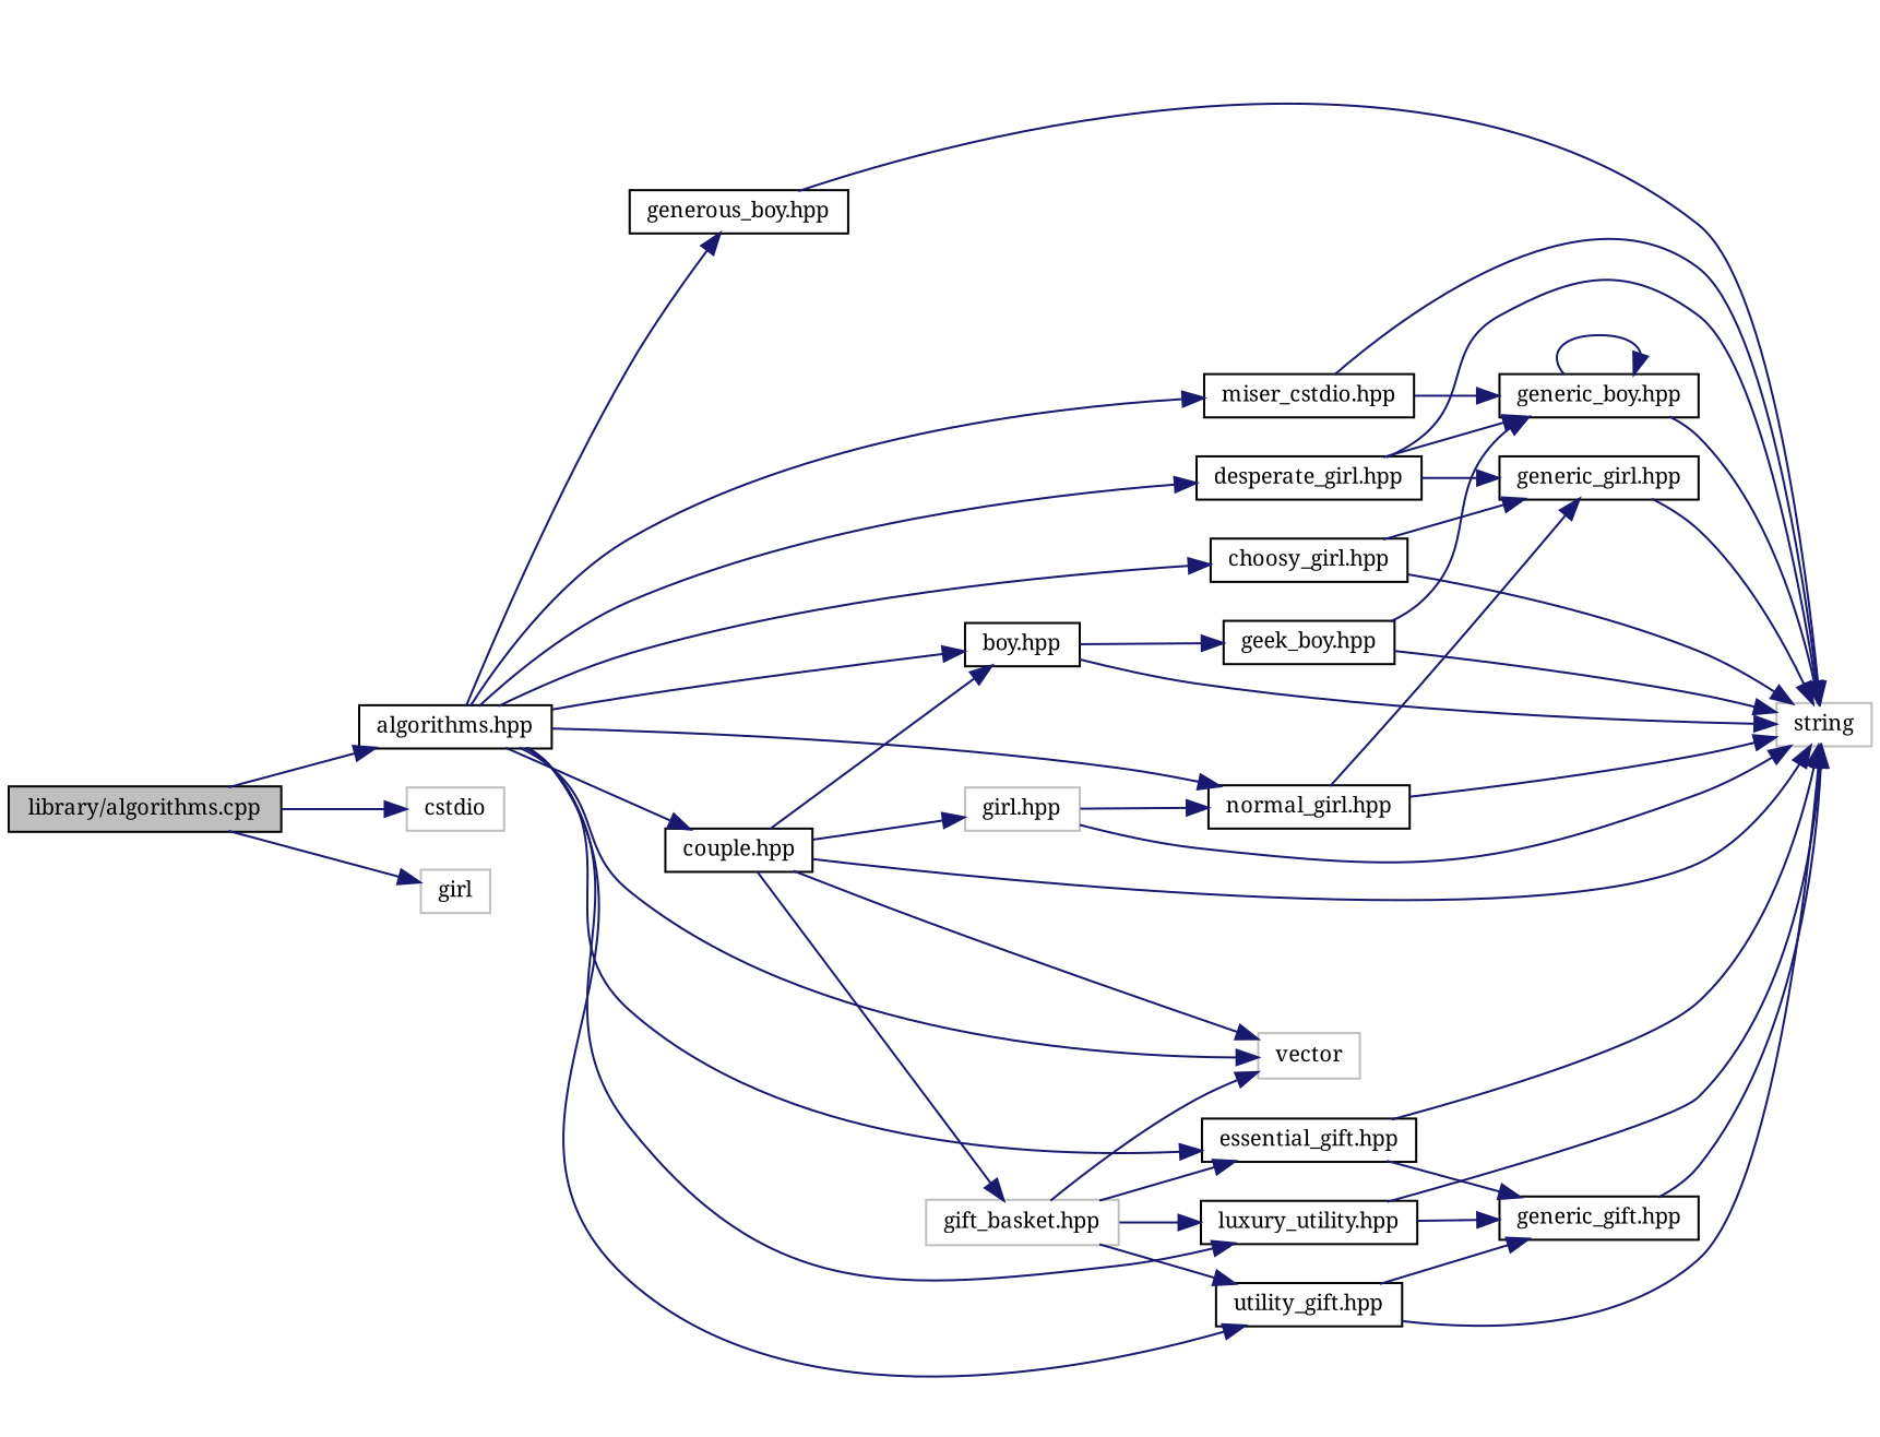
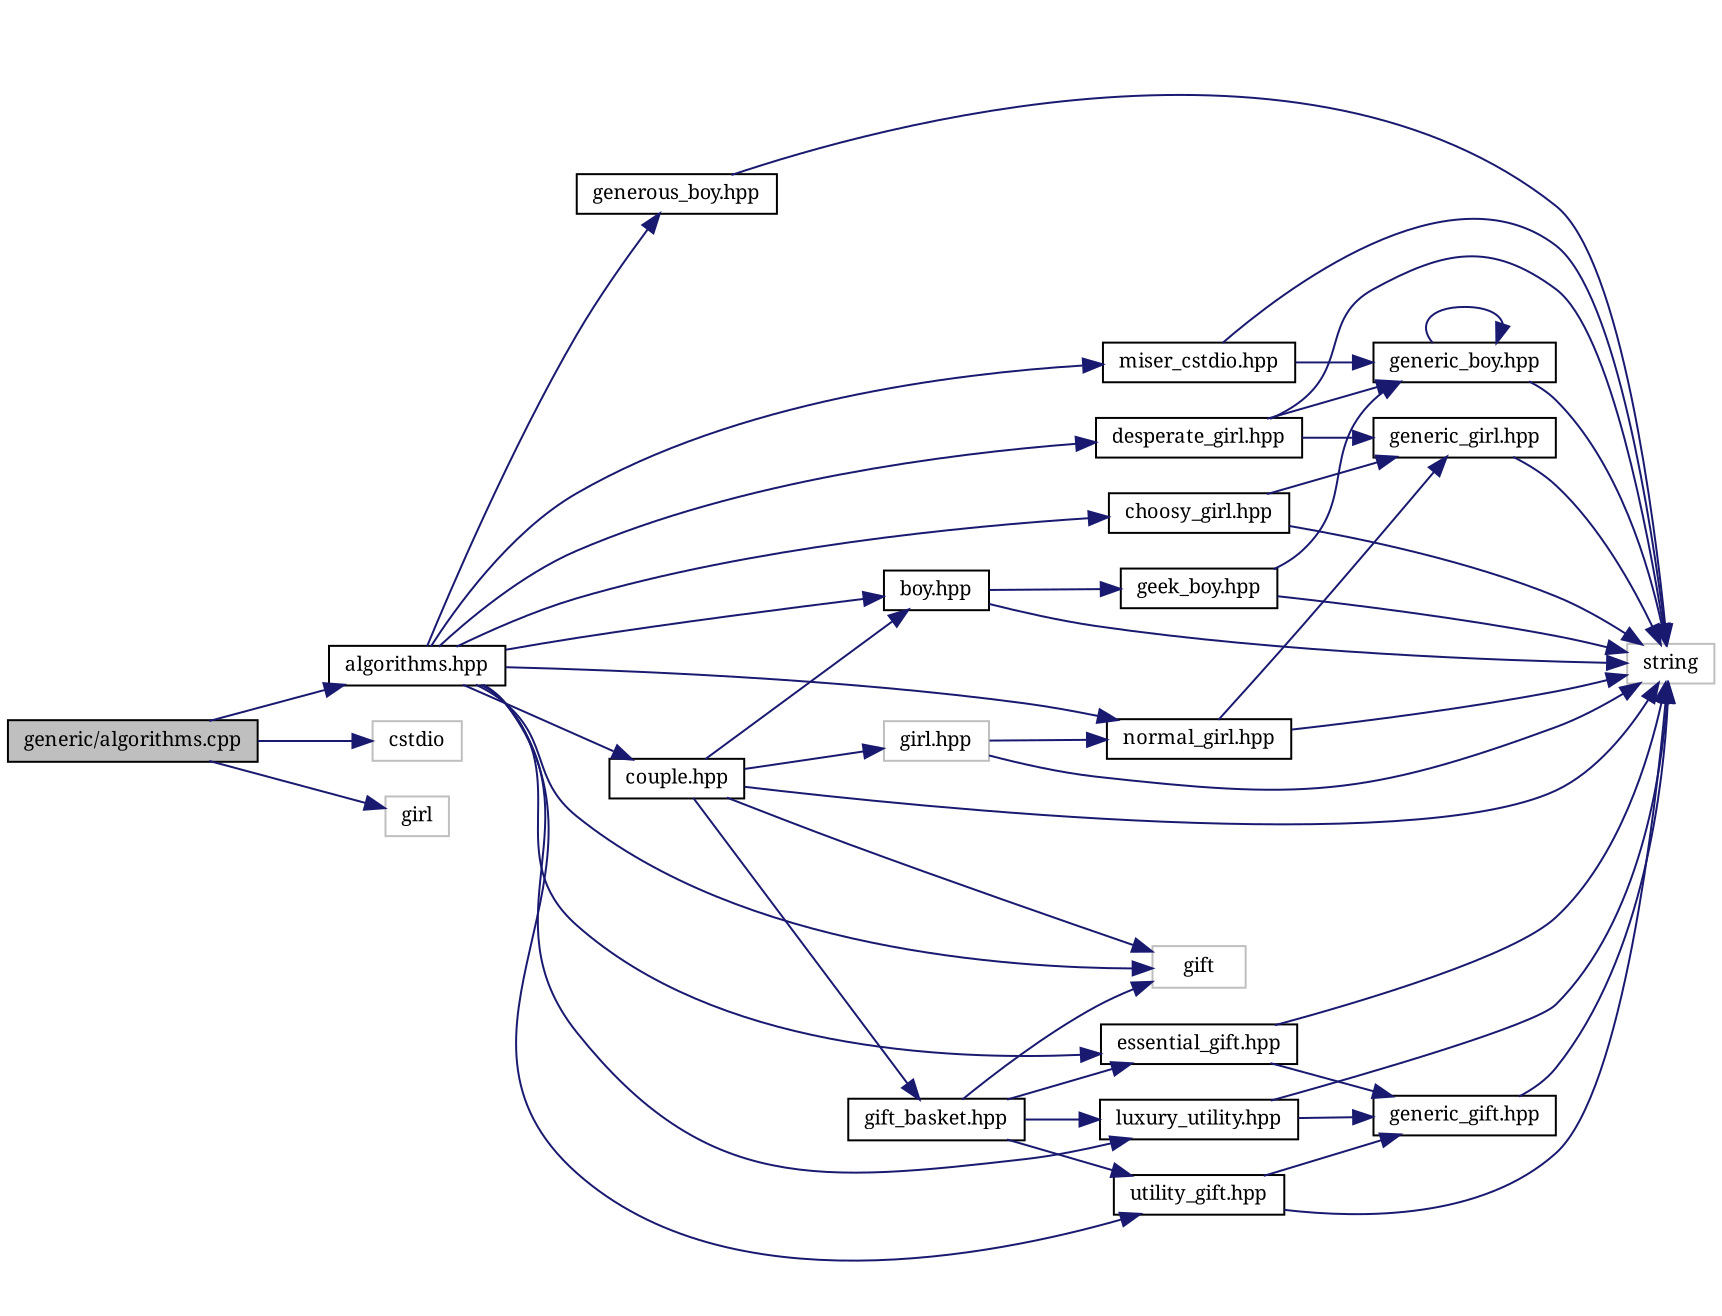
  digraph {
    fontname="Noto Serif"
    rankdir=LR
    node [color=black fillcolor=white fontname="Noto Serif" fontsize=10 shape=record style=filled]
    edge [color=midnightblue fontname="Noto Serif" fontsize=10 labelfontname=Helvetica labelfontsize=10 style=solid]
-   n1 [fillcolor=grey75 fontcolor=black height=0.2 label="library/algorithms.cpp" width=0.4]
+   n1 [fillcolor=grey75 fontcolor=black height=0.2 label="generic/algorithms.cpp" width=0.4]
    n2 [height=0.2 label="algorithms.hpp" width=0.4]
    n3 [color=grey75 height=0.2 label=cstdio width=0.4]
    n4 [color=grey75 height=0.2 label=girl width=0.4]
-   n5 [color=grey75 height=0.2 label=vector width=0.4]
+   n5 [color=grey75 height=0.2 label=gift width=0.4]
    n6 [height=0.2 label="generous_boy.hpp" width=0.4]
    n7 [height=0.2 label="miser_cstdio.hpp" width=0.4]
    n8 [height=0.2 label="normal_girl.hpp" width=0.4]
    n9 [height=0.2 label="desperate_girl.hpp" width=0.4]
    n10 [height=0.2 label="choosy_girl.hpp" width=0.4]
    n11 [height=0.2 label="couple.hpp" width=0.4]
    n12 [height=0.2 label="essential_gift.hpp" width=0.4]
    n13 [height=0.2 label="luxury_utility.hpp" width=0.4]
    n14 [height=0.2 label="utility_gift.hpp" width=0.4]
    n15 [height=0.2 label="boy.hpp" width=0.4]
    n16 [height=0.2 label="geek_boy.hpp" width=0.4]
    n17 [height=0.2 label="generic_boy.hpp" width=0.4]
    n18 [color=grey75 height=0.2 label=string width=0.4]
    n19 [height=0.2 label="generic_girl.hpp" width=0.4]
    n20 [color=grey75 height=0.2 label="girl.hpp" width=0.4]
-   n21 [color=grey75 height=0.2 label="gift_basket.hpp" width=0.4]
+   n21 [height=0.2 label="gift_basket.hpp" width=0.4]
    n22 [height=0.2 label="generic_gift.hpp" width=0.4]
    n1 -> n2
    n1 -> n3
    n1 -> n4
    n2 -> n5
    n2 -> n6
    n2 -> n7
    n2 -> n8
    n2 -> n9
    n2 -> n10
    n2 -> n11
    n2 -> n12
    n2 -> n13
    n2 -> n14
    n2 -> n15
    n6 -> n18
    n7 -> n17
    n7 -> n18
    n8 -> n18
    n8 -> n19
    n9 -> n17
    n9 -> n18
    n9 -> n19
    n10 -> n18
    n10 -> n19
    n11 -> n5
    n11 -> n15
    n11 -> n18
    n11 -> n20
    n11 -> n21
    n12 -> n18
    n12 -> n22
    n13 -> n18
    n13 -> n22
    n14 -> n18
    n14 -> n22
    n15 -> n16
    n15 -> n18
    n16 -> n17
    n16 -> n18
    n17 -> n17
    n17 -> n18
    n19 -> n18
    n20 -> n8
    n20 -> n18
    n21 -> n5
    n21 -> n12
    n21 -> n13
    n21 -> n14
    n22 -> n18
  }
